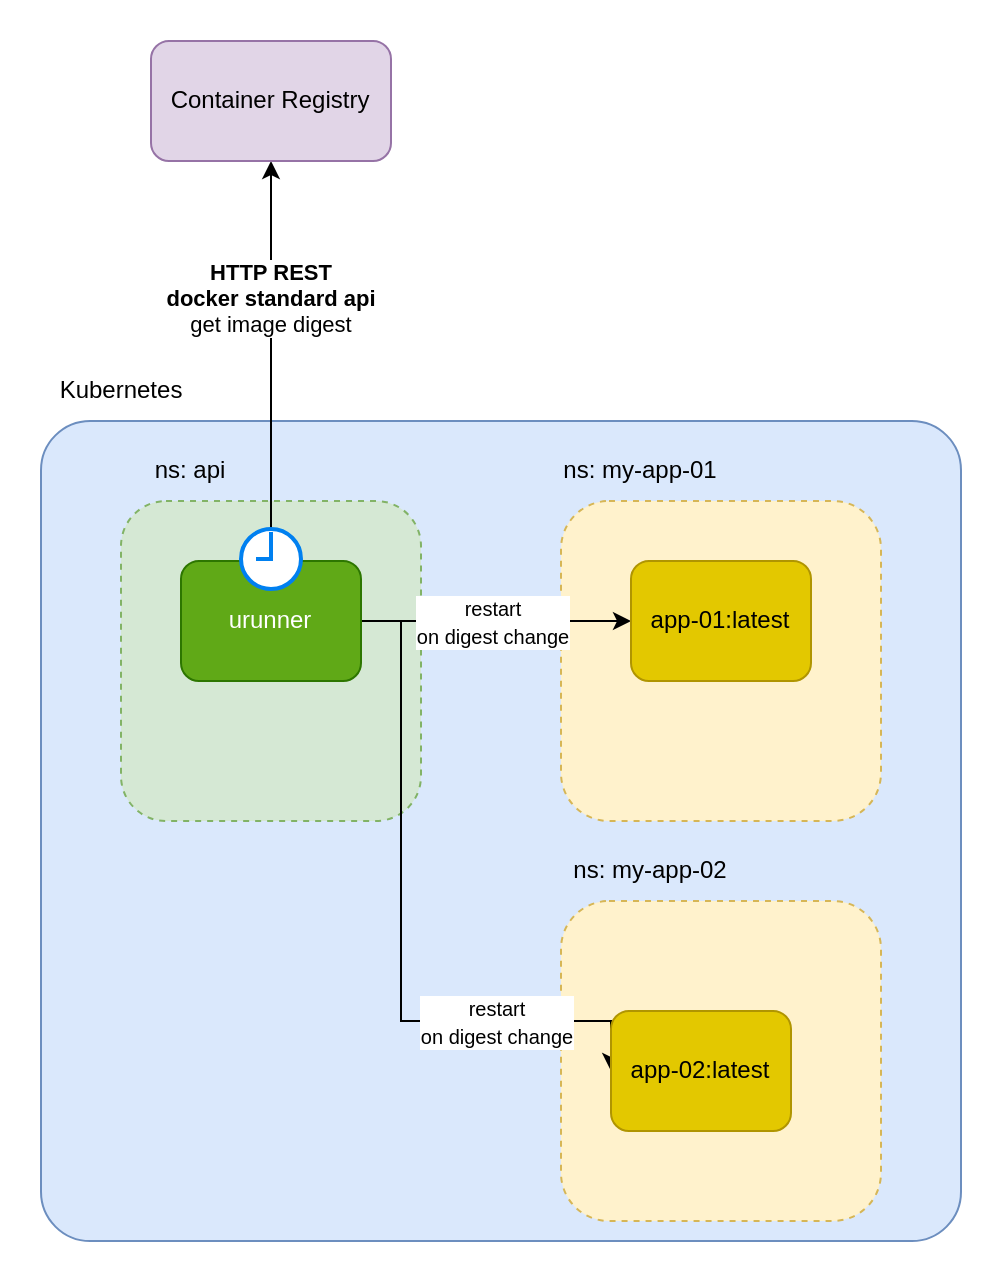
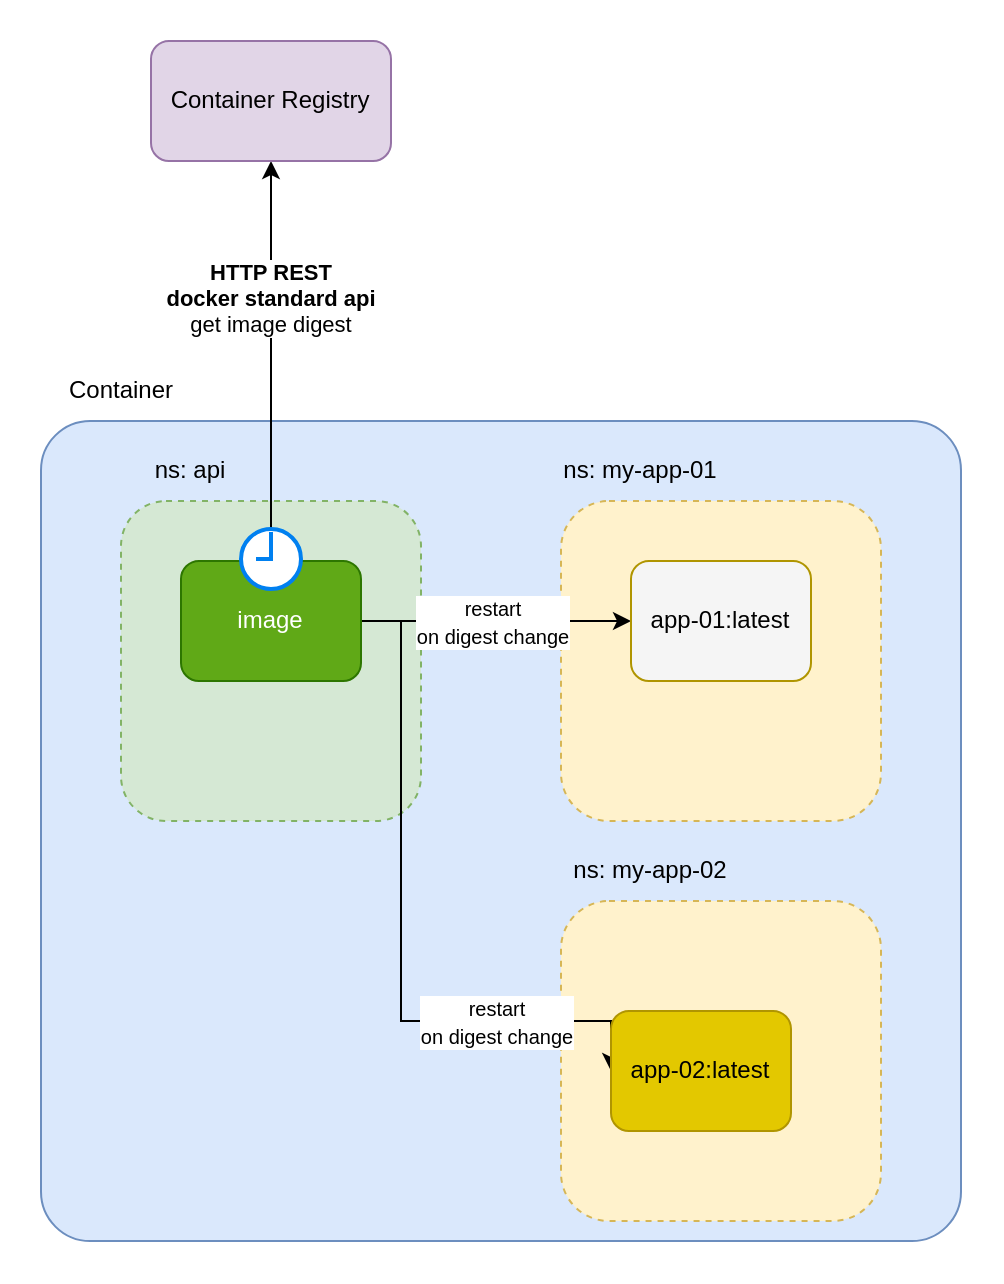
  <mxCell id="0" />
  <mxCell id="1" parent="0" />
  <mxCell id="2" value="" style="rounded=1;whiteSpace=wrap;html=1;imageHeight=24;arcSize=6;fillColor=#dae8fc;strokeColor=#6c8ebf;" vertex="1" parent="1"><mxGeometry x="20" y="210" width="460" height="410" as="geometry" /></mxCell>
- <mxCell id="3" value="Kubernetes" style="text;html=1;align=center;verticalAlign=middle;resizable=0;points=[];autosize=1;strokeColor=none;fillColor=none;" vertex="1" parent="1"><mxGeometry x="20" y="180" width="80" height="30" as="geometry" /></mxCell>
+ <mxCell id="3" value="Container" style="text;html=1;align=center;verticalAlign=middle;resizable=0;points=[];autosize=1;strokeColor=none;fillColor=none;" vertex="1" parent="1"><mxGeometry x="20" y="180" width="80" height="30" as="geometry" /></mxCell>
  <mxCell id="4" value="" style="rounded=1;whiteSpace=wrap;html=1;dashed=1;fillColor=#d5e8d4;strokeColor=#82b366;" vertex="1" parent="1"><mxGeometry x="60" y="250" width="150" height="160" as="geometry" /></mxCell>
  <mxCell id="5" value="ns: api" style="text;html=1;strokeColor=none;fillColor=none;align=center;verticalAlign=middle;whiteSpace=wrap;rounded=0;" vertex="1" parent="1"><mxGeometry x="60" y="220" width="70" height="30" as="geometry" /></mxCell>
  <mxCell id="6" value="" style="rounded=1;whiteSpace=wrap;html=1;dashed=1;fillColor=#fff2cc;strokeColor=#d6b656;" vertex="1" parent="1"><mxGeometry x="280" y="250" width="160" height="160" as="geometry" /></mxCell>
  <mxCell id="7" value="ns: my-app-01" style="text;html=1;strokeColor=none;fillColor=none;align=center;verticalAlign=middle;whiteSpace=wrap;rounded=0;" vertex="1" parent="1"><mxGeometry x="280" y="220" width="80" height="30" as="geometry" /></mxCell>
  <mxCell id="8" value="" style="rounded=1;whiteSpace=wrap;html=1;dashed=1;fillColor=#fff2cc;strokeColor=#d6b656;" vertex="1" parent="1"><mxGeometry x="280" y="450" width="160" height="160" as="geometry" /></mxCell>
  <mxCell id="9" value="ns: my-app-02" style="text;html=1;strokeColor=none;fillColor=none;align=center;verticalAlign=middle;whiteSpace=wrap;rounded=0;" vertex="1" parent="1"><mxGeometry x="280" y="420" width="90" height="30" as="geometry" /></mxCell>
  <mxCell id="10" style="edgeStyle=orthogonalEdgeStyle;rounded=0;orthogonalLoop=1;jettySize=auto;html=1;" edge="1" parent="1" source="16" target="17"><mxGeometry relative="1" as="geometry" /></mxCell>
  <mxCell id="11" value="&lt;b&gt;HTTP REST&lt;br&gt;docker standard api&lt;br&gt;&lt;/b&gt;get image digest" style="edgeLabel;html=1;align=center;verticalAlign=middle;resizable=0;points=[];" vertex="1" connectable="0" parent="10"><mxGeometry x="0.32" y="1" relative="1" as="geometry"><mxPoint as="offset" /></mxGeometry></mxCell>
  <mxCell id="12" style="edgeStyle=orthogonalEdgeStyle;rounded=0;orthogonalLoop=1;jettySize=auto;html=1;exitX=1;exitY=0.5;exitDx=0;exitDy=0;entryX=0;entryY=0.5;entryDx=0;entryDy=0;" edge="1" parent="1" source="16" target="18"><mxGeometry relative="1" as="geometry" /></mxCell>
  <mxCell id="13" value="&lt;font style=&quot;font-size: 10px;&quot;&gt;restart&lt;br&gt;on digest change&lt;/font&gt;" style="edgeLabel;html=1;align=center;verticalAlign=middle;resizable=0;points=[];" vertex="1" connectable="0" parent="12"><mxGeometry x="-0.183" relative="1" as="geometry"><mxPoint x="10" as="offset" /></mxGeometry></mxCell>
  <mxCell id="14" style="edgeStyle=orthogonalEdgeStyle;rounded=0;orthogonalLoop=1;jettySize=auto;html=1;entryX=0;entryY=0.5;entryDx=0;entryDy=0;" edge="1" parent="1" source="16" target="20"><mxGeometry relative="1" as="geometry"><Array as="points"><mxPoint x="200" y="310" /><mxPoint x="200" y="510" /></Array></mxGeometry></mxCell>
  <mxCell id="15" value="&lt;font style=&quot;font-size: 10px;&quot;&gt;restart&lt;br style=&quot;border-color: var(--border-color);&quot;&gt;on digest change&lt;/font&gt;" style="edgeLabel;html=1;align=center;verticalAlign=middle;resizable=0;points=[];" vertex="1" connectable="0" parent="14"><mxGeometry x="0.525" relative="1" as="geometry"><mxPoint as="offset" /></mxGeometry></mxCell>
- <mxCell id="16" value="urunner" style="rounded=1;whiteSpace=wrap;html=1;fillColor=#60a917;fontColor=#ffffff;strokeColor=#2D7600;" vertex="1" parent="1"><mxGeometry x="90" y="280" width="90" height="60" as="geometry" /></mxCell>
+ <mxCell id="16" value="image" style="rounded=1;whiteSpace=wrap;html=1;fillColor=#60a917;fontColor=#ffffff;strokeColor=#2D7600;" vertex="1" parent="1"><mxGeometry x="90" y="280" width="90" height="60" as="geometry" /></mxCell>
  <mxCell id="17" value="Container Registry" style="rounded=1;whiteSpace=wrap;html=1;fillColor=#e1d5e7;strokeColor=#9673a6;" vertex="1" parent="1"><mxGeometry x="75" y="20" width="120" height="60" as="geometry" /></mxCell>
- <mxCell id="18" value="app-01:latest" style="rounded=1;whiteSpace=wrap;html=1;fillColor=#e3c800;fontColor=#000000;strokeColor=#B09500;" vertex="1" parent="1"><mxGeometry x="315" y="280" width="90" height="60" as="geometry" /></mxCell>
+ <mxCell id="18" value="app-01:latest" style="rounded=1;whiteSpace=wrap;html=1;fillColor=#f5f5f5;fontColor=#000000;strokeColor=#B09500;" vertex="1" parent="1"><mxGeometry x="315" y="280" width="90" height="60" as="geometry" /></mxCell>
  <mxCell id="19" value="" style="html=1;verticalLabelPosition=bottom;align=center;labelBackgroundColor=#ffffff;verticalAlign=top;strokeWidth=2;strokeColor=#0080F0;shadow=0;dashed=0;shape=mxgraph.ios7.icons.clock;" vertex="1" parent="1"><mxGeometry x="120" y="264" width="30" height="30" as="geometry" /></mxCell>
  <mxCell id="20" value="app-02:latest" style="rounded=1;whiteSpace=wrap;html=1;fillColor=#e3c800;fontColor=#000000;strokeColor=#B09500;" vertex="1" parent="1"><mxGeometry x="305" y="505" width="90" height="60" as="geometry" /></mxCell>
